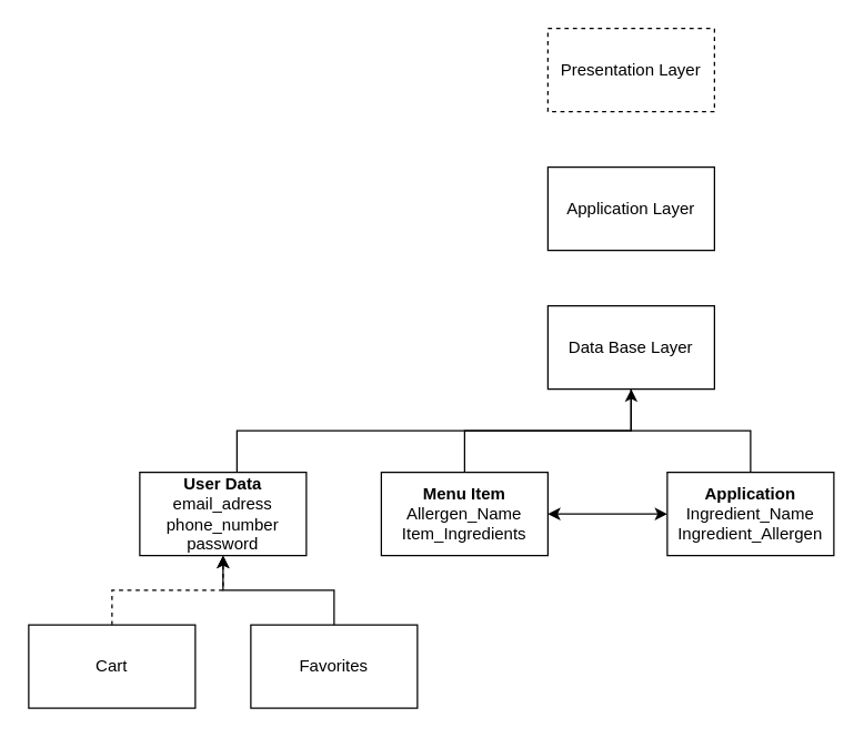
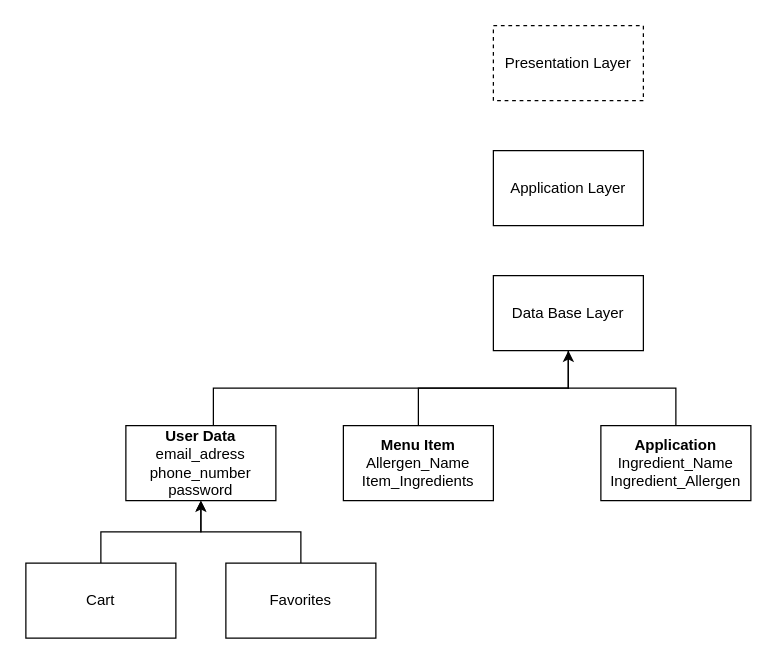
  <mxCell id="0" />
  <mxCell id="1" parent="0" />
  <mxCell id="2" value="Data Base Layer" style="rounded=0;whiteSpace=wrap;html=1;" vertex="1" parent="1"><mxGeometry x="394" y="220" width="120" height="60" as="geometry" /></mxCell>
- <mxCell id="3" style="edgeStyle=orthogonalEdgeStyle;rounded=0;orthogonalLoop=1;jettySize=auto;html=1;endArrow=classic;endFill=1;startArrow=classic;startFill=1;" edge="1" parent="1" source="5" target="7"><mxGeometry relative="1" as="geometry" /></mxCell>
  <mxCell id="4" style="edgeStyle=orthogonalEdgeStyle;rounded=0;orthogonalLoop=1;jettySize=auto;html=1;entryX=0.5;entryY=1;entryDx=0;entryDy=0;endArrow=none;endFill=0;" edge="1" parent="1" source="5" target="2"><mxGeometry relative="1" as="geometry" /></mxCell>
  <mxCell id="5" value="&lt;b&gt;Menu Item&lt;/b&gt;&lt;br&gt;Allergen_Name&lt;br&gt;Item_Ingredients" style="rounded=0;whiteSpace=wrap;html=1;" vertex="1" parent="1"><mxGeometry x="274" y="340" width="120" height="60" as="geometry" /></mxCell>
  <mxCell id="6" style="edgeStyle=orthogonalEdgeStyle;rounded=0;orthogonalLoop=1;jettySize=auto;html=1;entryX=0.5;entryY=1;entryDx=0;entryDy=0;endArrow=none;endFill=0;" edge="1" parent="1" source="7" target="2"><mxGeometry relative="1" as="geometry" /></mxCell>
  <mxCell id="7" value="&lt;b&gt;Application&lt;/b&gt;&lt;br&gt;Ingredient_Name&lt;br&gt;Ingredient_Allergen" style="rounded=0;whiteSpace=wrap;html=1;" vertex="1" parent="1"><mxGeometry x="480" y="340" width="120" height="60" as="geometry" /></mxCell>
  <mxCell id="8" style="edgeStyle=orthogonalEdgeStyle;rounded=0;orthogonalLoop=1;jettySize=auto;html=1;entryX=0.5;entryY=1;entryDx=0;entryDy=0;startArrow=none;startFill=0;endArrow=classic;endFill=1;" edge="1" parent="1" target="2"><mxGeometry relative="1" as="geometry"><mxPoint x="170" y="340" as="sourcePoint" /><Array as="points"><mxPoint x="170" y="310" /><mxPoint x="454" y="310" /></Array></mxGeometry></mxCell>
  <mxCell id="9" value="&lt;b&gt;User Data&lt;/b&gt;&lt;br&gt;email_adress&lt;br&gt;phone_number&lt;br&gt;password" style="rounded=0;whiteSpace=wrap;html=1;" vertex="1" parent="1"><mxGeometry x="100" y="340" width="120" height="60" as="geometry" /></mxCell>
- <mxCell id="10" style="edgeStyle=orthogonalEdgeStyle;rounded=0;orthogonalLoop=1;jettySize=auto;html=1;entryX=0.5;entryY=1;entryDx=0;entryDy=0;startArrow=none;startFill=0;endArrow=classic;endFill=1;" edge="1" parent="1" source="11" target="9"><mxGeometry relative="1" as="geometry" /></mxCell>
+ <mxCell id="10" style="edgeStyle=orthogonalEdgeStyle;rounded=0;orthogonalLoop=1;jettySize=auto;html=1;entryX=0.5;entryY=1;entryDx=0;entryDy=0;startArrow=none;startFill=0;endArrow=open;endFill=1;" edge="1" parent="1" source="11" target="9"><mxGeometry relative="1" as="geometry" /></mxCell>
  <mxCell id="11" value="Favorites" style="rounded=0;whiteSpace=wrap;html=1;" vertex="1" parent="1"><mxGeometry x="180" y="450" width="120" height="60" as="geometry" /></mxCell>
- <mxCell id="12" style="edgeStyle=orthogonalEdgeStyle;rounded=0;orthogonalLoop=1;jettySize=auto;html=1;startArrow=none;startFill=0;endArrow=classic;endFill=1;dashed=1;" edge="1" parent="1" source="13" target="9"><mxGeometry relative="1" as="geometry" /></mxCell>
+ <mxCell id="12" style="edgeStyle=orthogonalEdgeStyle;rounded=0;orthogonalLoop=1;jettySize=auto;html=1;startArrow=none;startFill=0;endArrow=classic;endFill=1;" edge="1" parent="1" source="13" target="9"><mxGeometry relative="1" as="geometry" /></mxCell>
  <mxCell id="13" value="Cart" style="rounded=0;whiteSpace=wrap;html=1;" vertex="1" parent="1"><mxGeometry x="20" y="450" width="120" height="60" as="geometry" /></mxCell>
  <mxCell id="14" value="Application Layer" style="rounded=0;whiteSpace=wrap;html=1;" vertex="1" parent="1"><mxGeometry x="394" y="120" width="120" height="60" as="geometry" /></mxCell>
  <mxCell id="15" value="Presentation Layer" style="rounded=0;whiteSpace=wrap;html=1;dashed=1;" vertex="1" parent="1"><mxGeometry x="394" y="20" width="120" height="60" as="geometry" /></mxCell>
